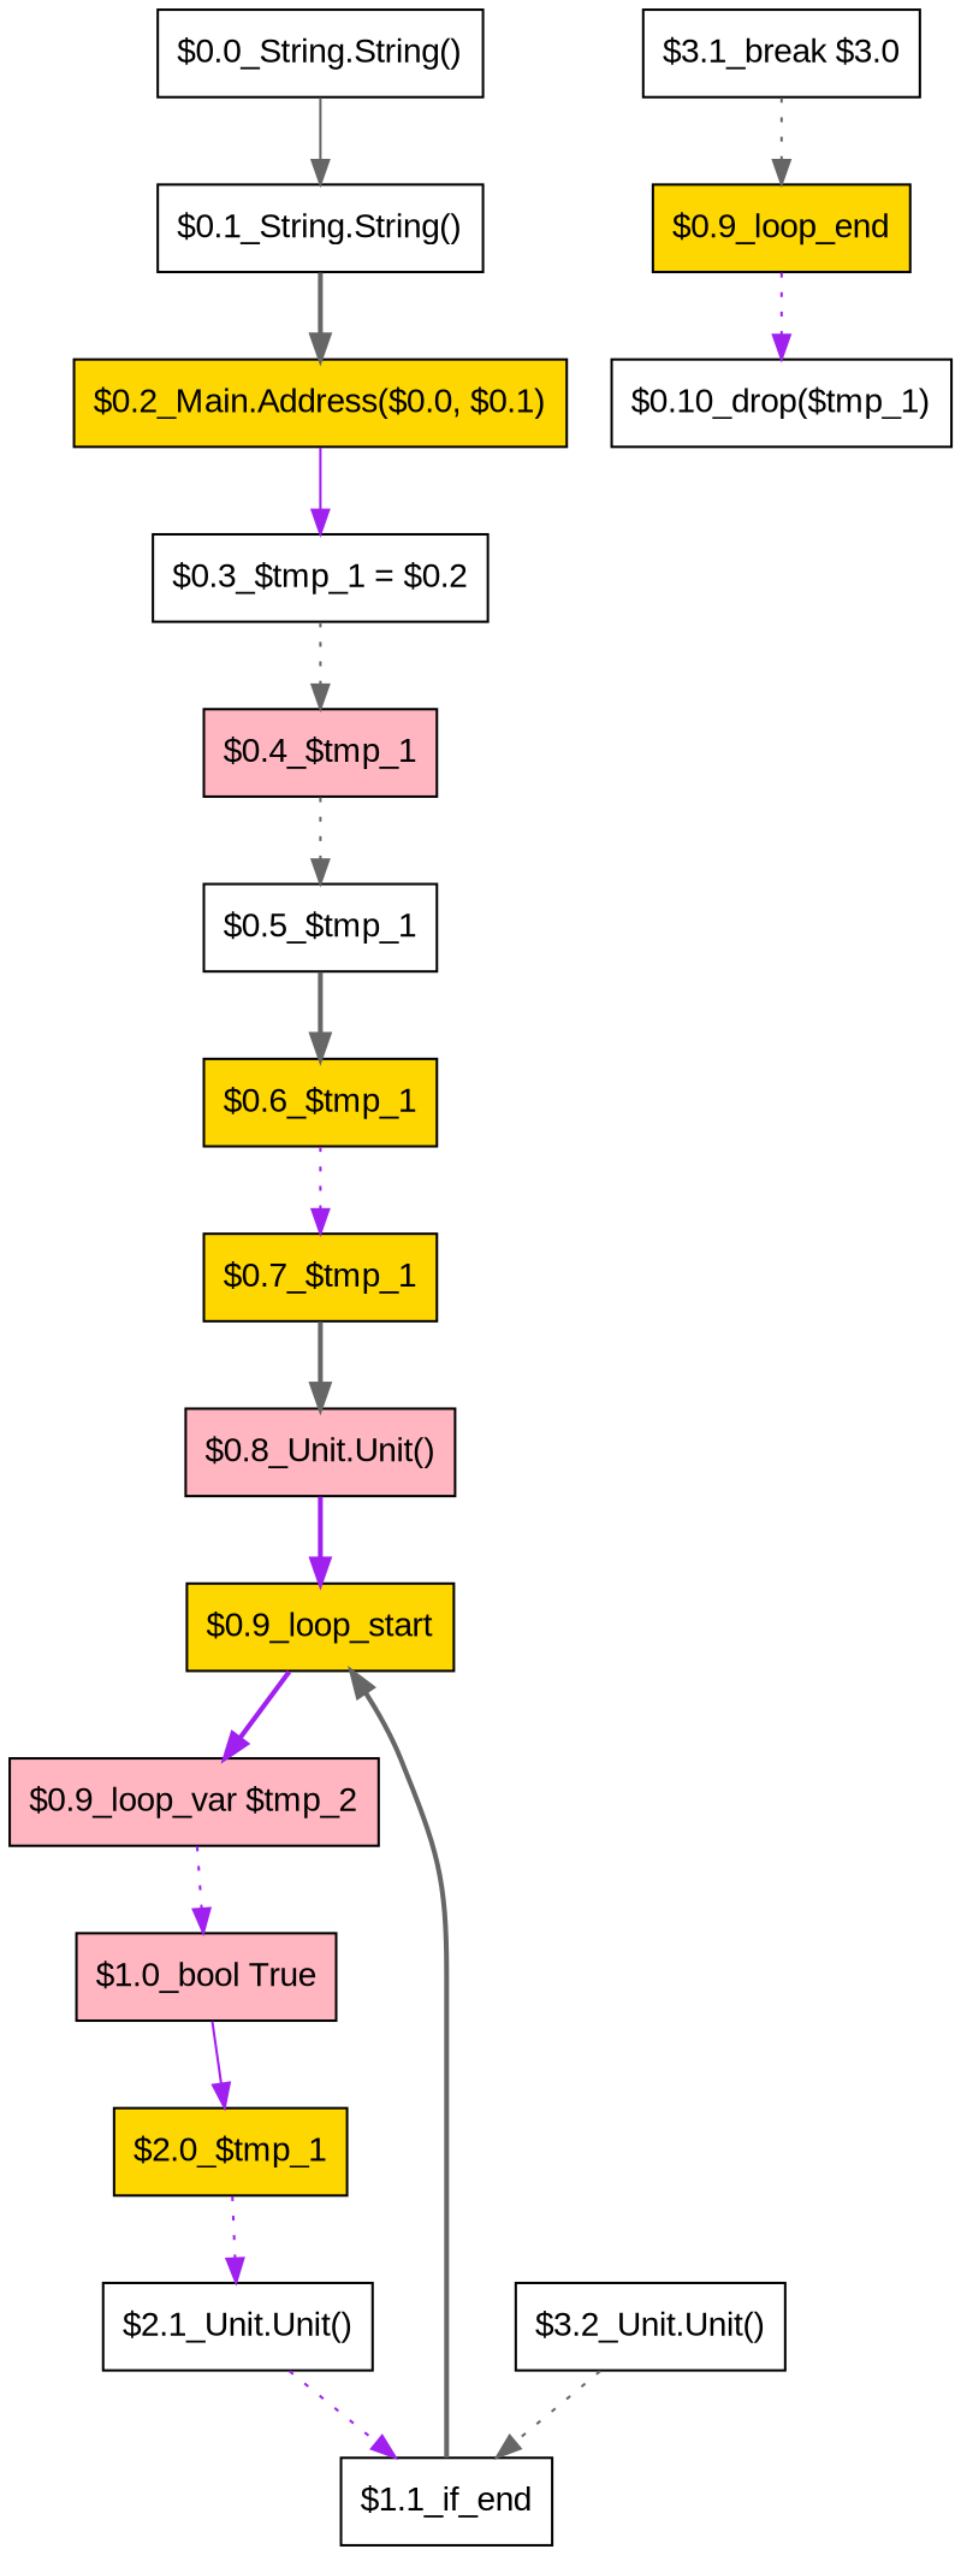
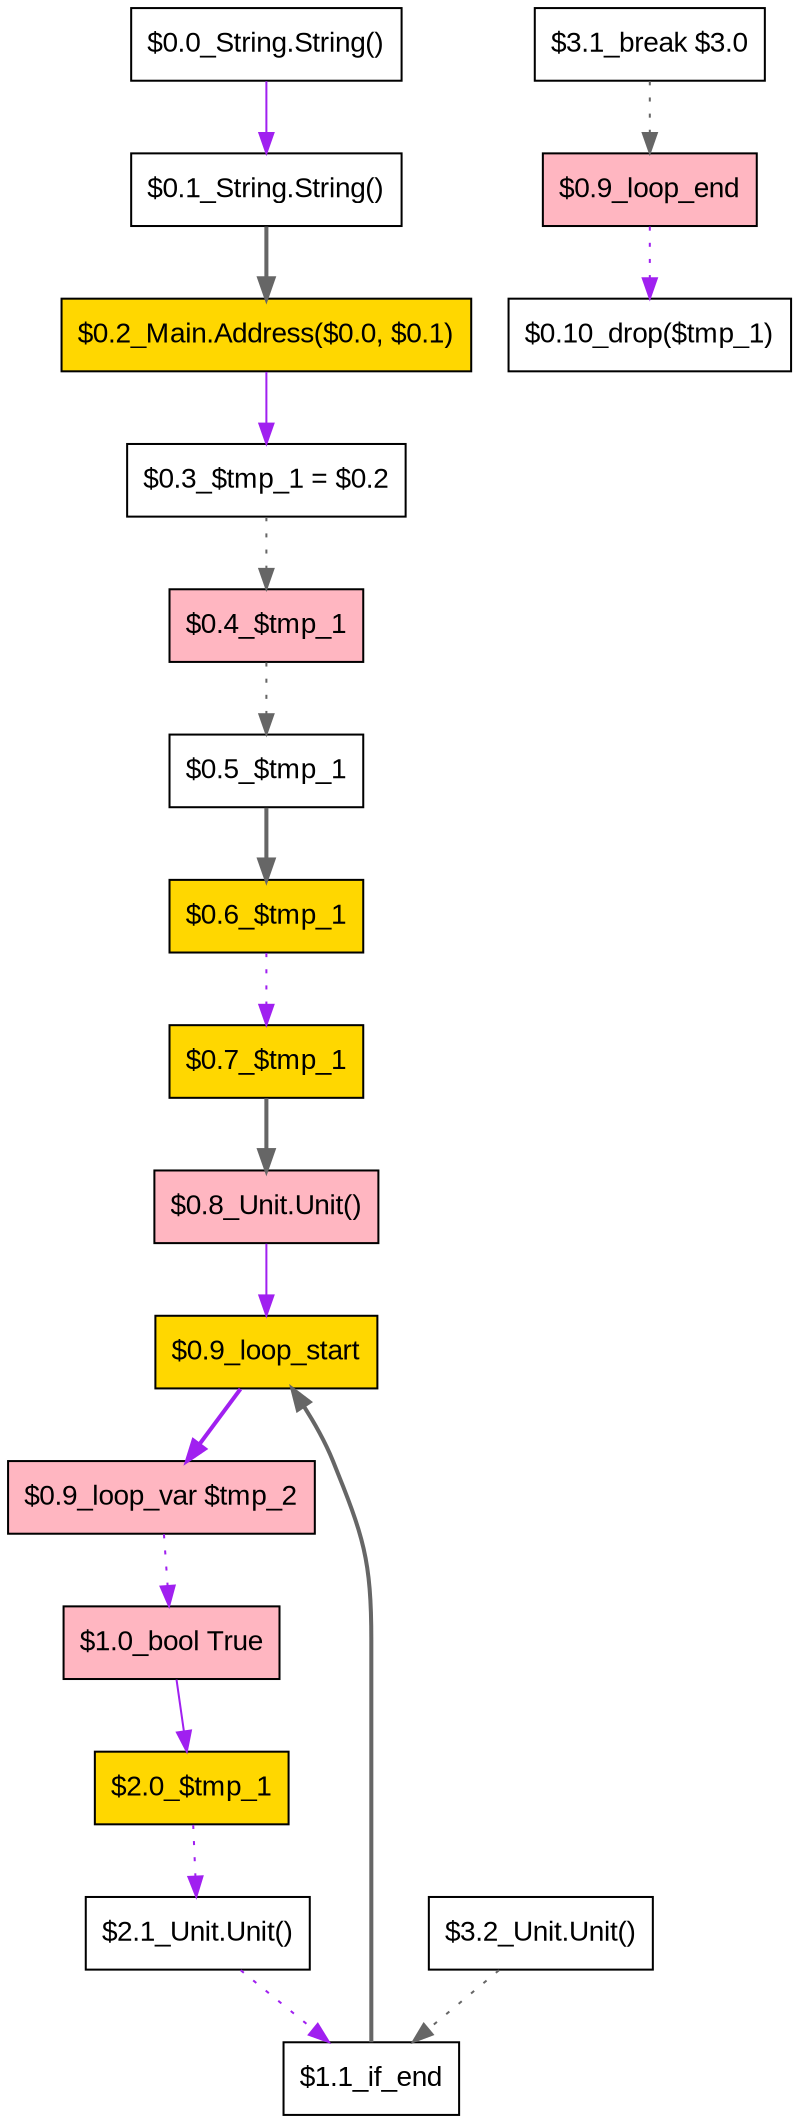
  digraph {
    node [fillcolor=white fontname=Arial shape=box splines=ortho style=filled]
    edge [color=gray40 style=dotted]
    n1 [label="$0.0_String.String()"]
    n2 [label="$0.1_String.String()"]
    n3 [fillcolor=gold label="$0.2_Main.Address($0.0, $0.1)"]
    n4 [label="$0.3_$tmp_1 = $0.2"]
    n5 [fillcolor=lightpink label="$0.4_$tmp_1"]
    n6 [label="$0.5_$tmp_1"]
    n7 [fillcolor=gold label="$0.6_$tmp_1"]
    n8 [fillcolor=gold label="$0.7_$tmp_1"]
    n9 [fillcolor=lightpink label="$0.8_Unit.Unit()"]
    n10 [fillcolor=gold label="$0.9_loop_start"]
    n11 [fillcolor=lightpink label="$0.9_loop_var $tmp_2"]
    n12 [fillcolor=lightpink label="$1.0_bool True"]
    n13 [fillcolor=gold label="$2.0_$tmp_1"]
-   n14 [fillcolor=gold label="$0.9_loop_end"]
+   n14 [fillcolor=lightpink label="$0.9_loop_end"]
    n15 [label="$0.10_drop($tmp_1)"]
    n16 [label="$2.1_Unit.Unit()"]
    n17 [label="$1.1_if_end"]
    n18 [label="$3.1_break $3.0"]
    n19 [label="$3.2_Unit.Unit()"]
-   n1 -> n2 [style=solid]
+   n1 -> n2 [color=purple style=solid]
    n2 -> n3 [style=bold]
    n3 -> n4 [color=purple style=solid]
    n4 -> n5
    n5 -> n6
    n6 -> n7 [style=bold]
    n7 -> n8 [color=purple]
    n8 -> n9 [style=bold]
-   n9 -> n10 [color=purple style=bold]
+   n9 -> n10 [color=purple style=solid]
    n10 -> n11 [color=purple style=bold]
    n11 -> n12 [color=purple]
    n12 -> n13 [color=purple style=solid]
    n13 -> n16 [color=purple]
    n14 -> n15 [color=purple]
    n16 -> n17 [color=purple]
    n17 -> n10 [style=bold]
    n18 -> n14
    n19 -> n17
  }
